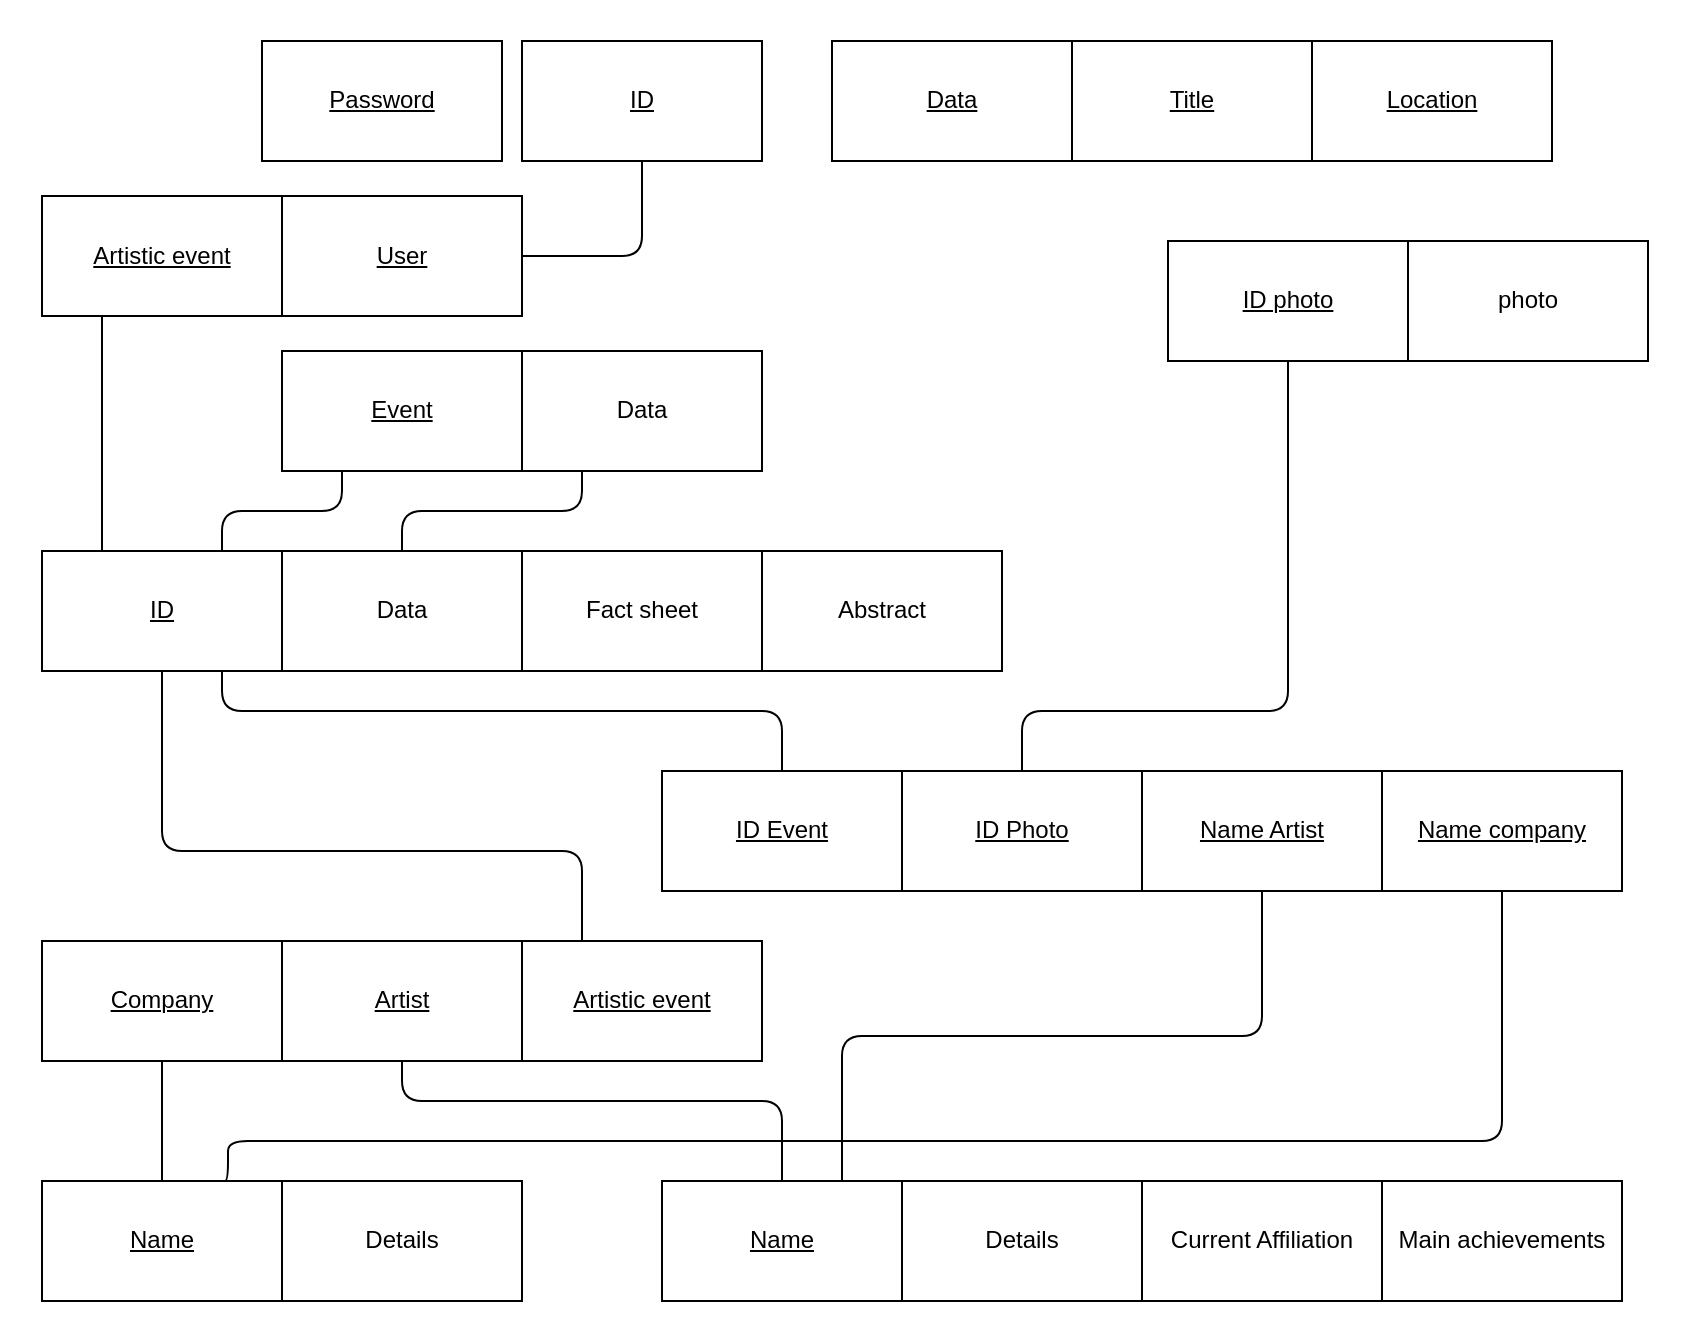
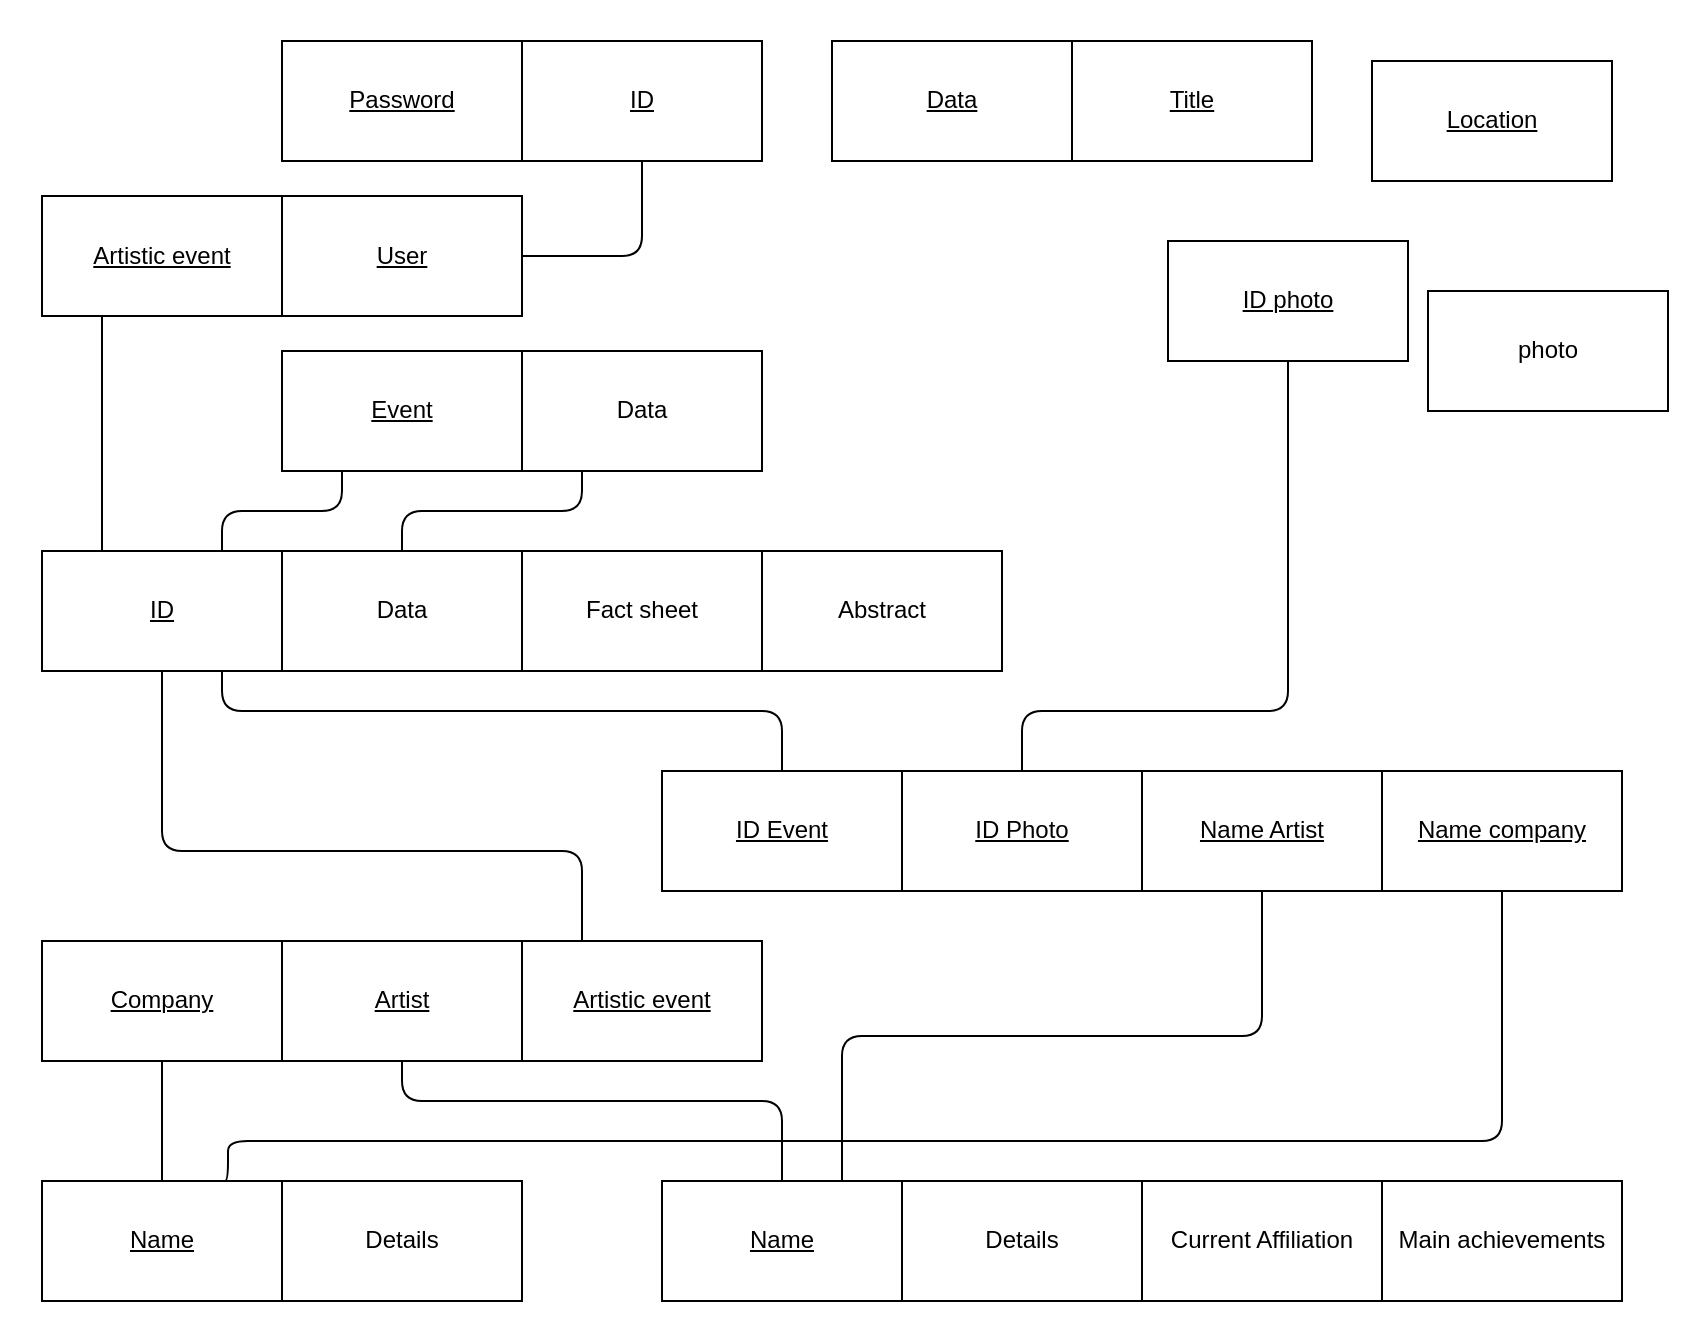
  <mxCell id="0" />
  <mxCell id="1" parent="0" />
  <mxCell id="2" value="&lt;u&gt;ID&lt;/u&gt;" style="rounded=0;whiteSpace=wrap;html=1;" parent="1" vertex="1"><mxGeometry x="20.5" y="275" width="120" height="60" as="geometry" /></mxCell>
  <mxCell id="3" value="Fact sheet" style="rounded=0;whiteSpace=wrap;html=1;" parent="1" vertex="1"><mxGeometry x="260.5" y="275" width="120" height="60" as="geometry" /></mxCell>
  <mxCell id="4" value="Abstract" style="rounded=0;whiteSpace=wrap;html=1;" parent="1" vertex="1"><mxGeometry x="380.5" y="275" width="120" height="60" as="geometry" /></mxCell>
  <mxCell id="5" value="&lt;u&gt;Artist&lt;/u&gt;" style="rounded=0;whiteSpace=wrap;html=1;" parent="1" vertex="1"><mxGeometry x="140.5" y="470" width="120" height="60" as="geometry" /></mxCell>
  <mxCell id="6" value="&lt;u&gt;Artistic event&lt;/u&gt;" style="rounded=0;whiteSpace=wrap;html=1;" parent="1" vertex="1"><mxGeometry x="260.5" y="470" width="120" height="60" as="geometry" /></mxCell>
  <mxCell id="7" value="" style="endArrow=none;html=1;entryX=0.5;entryY=1;entryDx=0;entryDy=0;exitX=0.25;exitY=0;exitDx=0;exitDy=0;edgeStyle=orthogonalEdgeStyle;" parent="1" source="6" target="2" edge="1"><mxGeometry width="50" height="50" relative="1" as="geometry"><mxPoint x="23.5" y="70" as="sourcePoint" /><mxPoint x="73.5" y="20" as="targetPoint" /><Array as="points"><mxPoint x="291" y="425" /><mxPoint x="81" y="425" /></Array></mxGeometry></mxCell>
  <mxCell id="8" value="&lt;u&gt;Name&lt;/u&gt;" style="rounded=0;whiteSpace=wrap;html=1;" parent="1" vertex="1"><mxGeometry x="20.5" y="590" width="120" height="60" as="geometry" /></mxCell>
  <mxCell id="9" value="Details" style="rounded=0;whiteSpace=wrap;html=1;" parent="1" vertex="1"><mxGeometry x="140.5" y="590" width="120" height="60" as="geometry" /></mxCell>
  <mxCell id="10" value="&lt;u&gt;Company&lt;/u&gt;" style="rounded=0;whiteSpace=wrap;html=1;" parent="1" vertex="1"><mxGeometry x="20.5" y="470" width="120" height="60" as="geometry" /></mxCell>
  <mxCell id="11" value="" style="endArrow=none;html=1;entryX=0.5;entryY=1;entryDx=0;entryDy=0;exitX=0.5;exitY=0;exitDx=0;exitDy=0;edgeStyle=orthogonalEdgeStyle;" parent="1" source="8" target="10" edge="1"><mxGeometry width="50" height="50" relative="1" as="geometry"><mxPoint x="23.5" y="250" as="sourcePoint" /><mxPoint x="73.5" y="200" as="targetPoint" /></mxGeometry></mxCell>
  <mxCell id="12" value="&lt;u&gt;Name&lt;/u&gt;" style="rounded=0;whiteSpace=wrap;html=1;" parent="1" vertex="1"><mxGeometry x="330.5" y="590" width="120" height="60" as="geometry" /></mxCell>
  <mxCell id="13" value="Details" style="rounded=0;whiteSpace=wrap;html=1;" parent="1" vertex="1"><mxGeometry x="450.5" y="590" width="120" height="60" as="geometry" /></mxCell>
  <mxCell id="14" value="Current Affiliation" style="rounded=0;whiteSpace=wrap;html=1;" parent="1" vertex="1"><mxGeometry x="570.5" y="590" width="120" height="60" as="geometry" /></mxCell>
  <mxCell id="15" value="Main achievements" style="rounded=0;whiteSpace=wrap;html=1;" parent="1" vertex="1"><mxGeometry x="690.5" y="590" width="120" height="60" as="geometry" /></mxCell>
  <mxCell id="16" value="" style="endArrow=none;html=1;edgeStyle=orthogonalEdgeStyle;entryX=0.5;entryY=0;entryDx=0;entryDy=0;exitX=0.5;exitY=1;exitDx=0;exitDy=0;" parent="1" source="5" target="12" edge="1"><mxGeometry width="50" height="50" relative="1" as="geometry"><mxPoint x="43.5" y="250" as="sourcePoint" /><mxPoint x="93.5" y="200" as="targetPoint" /><Array as="points"><mxPoint x="200.5" y="550" /><mxPoint x="390.5" y="550" /></Array></mxGeometry></mxCell>
  <mxCell id="17" value="&lt;u&gt;ID Event&lt;/u&gt;" style="rounded=0;whiteSpace=wrap;html=1;" parent="1" vertex="1"><mxGeometry x="330.5" y="385" width="120" height="60" as="geometry" /></mxCell>
  <mxCell id="18" value="&lt;u&gt;ID Photo&lt;/u&gt;" style="rounded=0;whiteSpace=wrap;html=1;" parent="1" vertex="1"><mxGeometry x="450.5" y="385" width="120" height="60" as="geometry" /></mxCell>
  <mxCell id="19" value="&lt;u&gt;Name Artist&lt;/u&gt;" style="rounded=0;whiteSpace=wrap;html=1;" parent="1" vertex="1"><mxGeometry x="570.5" y="385" width="120" height="60" as="geometry" /></mxCell>
  <mxCell id="20" value="&lt;u&gt;Name company&lt;/u&gt;" style="rounded=0;whiteSpace=wrap;html=1;" parent="1" vertex="1"><mxGeometry x="690.5" y="385" width="120" height="60" as="geometry" /></mxCell>
  <mxCell id="21" value="" style="endArrow=none;html=1;entryX=0.5;entryY=0;entryDx=0;entryDy=0;exitX=0.75;exitY=1;exitDx=0;exitDy=0;edgeStyle=orthogonalEdgeStyle;" parent="1" source="2" target="17" edge="1"><mxGeometry width="50" height="50" relative="1" as="geometry"><mxPoint x="33.5" y="250" as="sourcePoint" /><mxPoint x="83.5" y="200" as="targetPoint" /><Array as="points"><mxPoint x="111" y="355" /><mxPoint x="391" y="355" /></Array></mxGeometry></mxCell>
  <mxCell id="22" value="&lt;u&gt;ID photo&lt;/u&gt;" style="rounded=0;whiteSpace=wrap;html=1;" parent="1" vertex="1"><mxGeometry x="583.5" y="120" width="120" height="60" as="geometry" /></mxCell>
- <mxCell id="23" value="photo" style="rounded=0;whiteSpace=wrap;html=1;" parent="1" vertex="1"><mxGeometry x="703.5" y="120" width="120" height="60" as="geometry" /></mxCell>
+ <mxCell id="23" value="photo" style="rounded=0;whiteSpace=wrap;html=1;" parent="1" vertex="1"><mxGeometry x="713.5" y="145" width="120" height="60" as="geometry" /></mxCell>
  <mxCell id="24" value="" style="endArrow=none;html=1;entryX=0.5;entryY=0;entryDx=0;entryDy=0;exitX=0.5;exitY=1;exitDx=0;exitDy=0;edgeStyle=orthogonalEdgeStyle;" parent="1" source="22" target="18" edge="1"><mxGeometry width="50" height="50" relative="1" as="geometry"><mxPoint x="33.5" y="250" as="sourcePoint" /><mxPoint x="83.5" y="200" as="targetPoint" /><Array as="points"><mxPoint x="644" y="355" /><mxPoint x="511" y="355" /></Array></mxGeometry></mxCell>
  <mxCell id="25" value="" style="endArrow=none;html=1;entryX=0.5;entryY=1;entryDx=0;entryDy=0;exitX=0.75;exitY=0;exitDx=0;exitDy=0;edgeStyle=orthogonalEdgeStyle;" parent="1" source="12" target="19" edge="1"><mxGeometry width="50" height="50" relative="1" as="geometry"><mxPoint x="33.5" y="250" as="sourcePoint" /><mxPoint x="83.5" y="200" as="targetPoint" /></mxGeometry></mxCell>
  <mxCell id="26" value="" style="endArrow=none;html=1;entryX=0.5;entryY=1;entryDx=0;entryDy=0;exitX=0.75;exitY=0;exitDx=0;exitDy=0;edgeStyle=orthogonalEdgeStyle;" parent="1" source="8" target="20" edge="1"><mxGeometry width="50" height="50" relative="1" as="geometry"><mxPoint x="33.5" y="250" as="sourcePoint" /><mxPoint x="83.5" y="200" as="targetPoint" /><Array as="points"><mxPoint x="113.5" y="590" /><mxPoint x="113.5" y="570" /><mxPoint x="750.5" y="570" /></Array></mxGeometry></mxCell>
  <mxCell id="27" value="&lt;u&gt;Data&lt;/u&gt;" style="rounded=0;whiteSpace=wrap;html=1;" parent="1" vertex="1"><mxGeometry x="415.5" y="20" width="120" height="60" as="geometry" /></mxCell>
  <mxCell id="28" value="&lt;u&gt;Title&lt;/u&gt;" style="rounded=0;whiteSpace=wrap;html=1;" parent="1" vertex="1"><mxGeometry x="535.5" y="20" width="120" height="60" as="geometry" /></mxCell>
- <mxCell id="29" value="&lt;u&gt;Location&lt;/u&gt;" style="rounded=0;whiteSpace=wrap;html=1;" parent="1" vertex="1"><mxGeometry x="655.5" y="20" width="120" height="60" as="geometry" /></mxCell>
+ <mxCell id="29" value="&lt;u&gt;Location&lt;/u&gt;" style="rounded=0;whiteSpace=wrap;html=1;" parent="1" vertex="1"><mxGeometry x="685.5" y="30" width="120" height="60" as="geometry" /></mxCell>
  <mxCell id="30" value="Data" style="rounded=0;whiteSpace=wrap;html=1;" parent="1" vertex="1"><mxGeometry x="140.5" y="275" width="120" height="60" as="geometry" /></mxCell>
  <mxCell id="31" value="&lt;u&gt;Event&lt;/u&gt;" style="rounded=0;whiteSpace=wrap;html=1;" parent="1" vertex="1"><mxGeometry x="140.5" y="175" width="120" height="60" as="geometry" /></mxCell>
  <mxCell id="32" value="Data" style="rounded=0;whiteSpace=wrap;html=1;" parent="1" vertex="1"><mxGeometry x="260.5" y="175" width="120" height="60" as="geometry" /></mxCell>
  <mxCell id="33" value="" style="endArrow=none;html=1;entryX=0.25;entryY=1;entryDx=0;entryDy=0;exitX=0.75;exitY=0;exitDx=0;exitDy=0;edgeStyle=orthogonalEdgeStyle;" parent="1" source="2" target="31" edge="1"><mxGeometry width="50" height="50" relative="1" as="geometry"><mxPoint x="23.5" y="330" as="sourcePoint" /><mxPoint x="73.5" y="280" as="targetPoint" /></mxGeometry></mxCell>
  <mxCell id="34" value="" style="endArrow=none;html=1;entryX=0.25;entryY=1;entryDx=0;entryDy=0;exitX=0.5;exitY=0;exitDx=0;exitDy=0;edgeStyle=orthogonalEdgeStyle;" parent="1" source="30" target="32" edge="1"><mxGeometry width="50" height="50" relative="1" as="geometry"><mxPoint x="23.5" y="330" as="sourcePoint" /><mxPoint x="73.5" y="280" as="targetPoint" /></mxGeometry></mxCell>
  <mxCell id="35" value="&lt;u&gt;Artistic event&lt;/u&gt;" style="rounded=0;whiteSpace=wrap;html=1;" vertex="1" parent="1"><mxGeometry x="20.5" y="97.5" width="120" height="60" as="geometry" /></mxCell>
  <mxCell id="36" value="&lt;u&gt;User&lt;/u&gt;" style="rounded=0;whiteSpace=wrap;html=1;" vertex="1" parent="1"><mxGeometry x="140.5" y="97.5" width="120" height="60" as="geometry" /></mxCell>
- <mxCell id="37" value="&lt;u&gt;Password&lt;/u&gt;" style="rounded=0;whiteSpace=wrap;html=1;" vertex="1" parent="1"><mxGeometry x="130.5" y="20" width="120" height="60" as="geometry" /></mxCell>
+ <mxCell id="37" value="&lt;u&gt;Password&lt;/u&gt;" style="rounded=0;whiteSpace=wrap;html=1;" vertex="1" parent="1"><mxGeometry x="140.5" y="20" width="120" height="60" as="geometry" /></mxCell>
  <mxCell id="38" value="&lt;u&gt;ID&lt;/u&gt;" style="rounded=0;whiteSpace=wrap;html=1;" vertex="1" parent="1"><mxGeometry x="260.5" y="20" width="120" height="60" as="geometry" /></mxCell>
  <mxCell id="39" value="" style="endArrow=none;html=1;entryX=0.25;entryY=1;entryDx=0;entryDy=0;exitX=0.25;exitY=0;exitDx=0;exitDy=0;edgeStyle=orthogonalEdgeStyle;" edge="1" parent="1" source="2" target="35"><mxGeometry width="50" height="50" relative="1" as="geometry"><mxPoint x="40" y="245" as="sourcePoint" /><mxPoint x="90" y="195" as="targetPoint" /></mxGeometry></mxCell>
  <mxCell id="40" value="" style="endArrow=none;html=1;exitX=1;exitY=0.5;exitDx=0;exitDy=0;entryX=0.5;entryY=1;entryDx=0;entryDy=0;edgeStyle=orthogonalEdgeStyle;" edge="1" parent="1" source="36" target="38"><mxGeometry width="50" height="50" relative="1" as="geometry"><mxPoint x="320" y="155" as="sourcePoint" /><mxPoint x="370" y="105" as="targetPoint" /></mxGeometry></mxCell>
